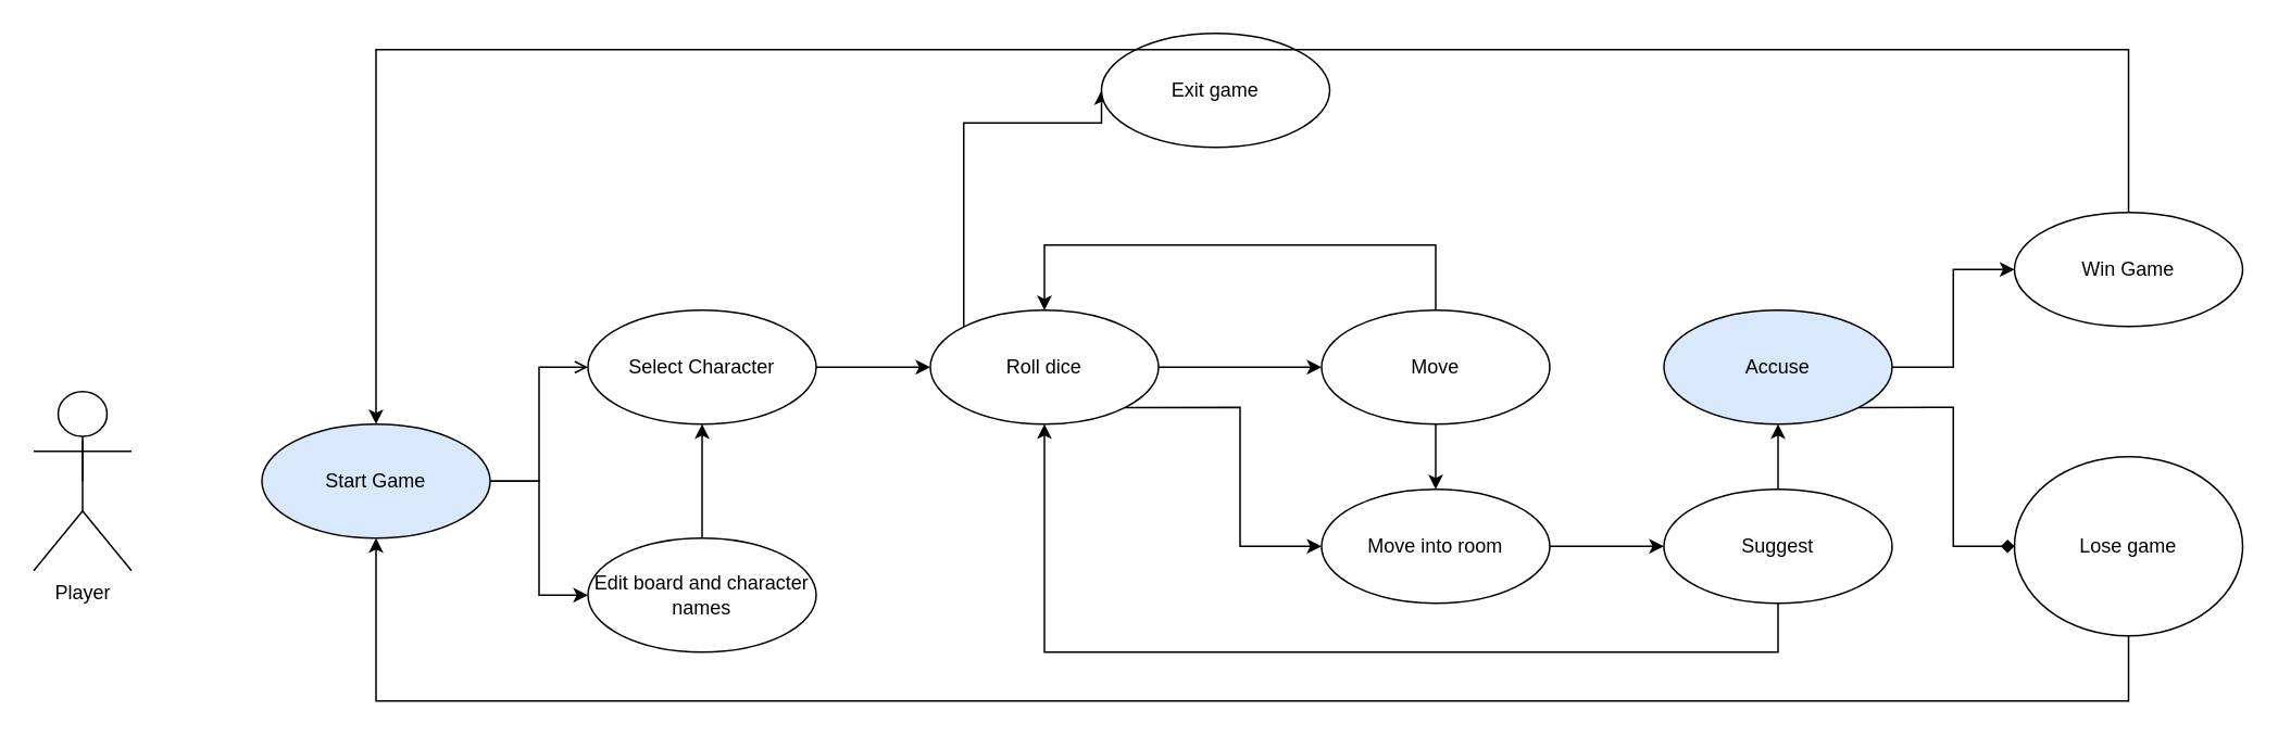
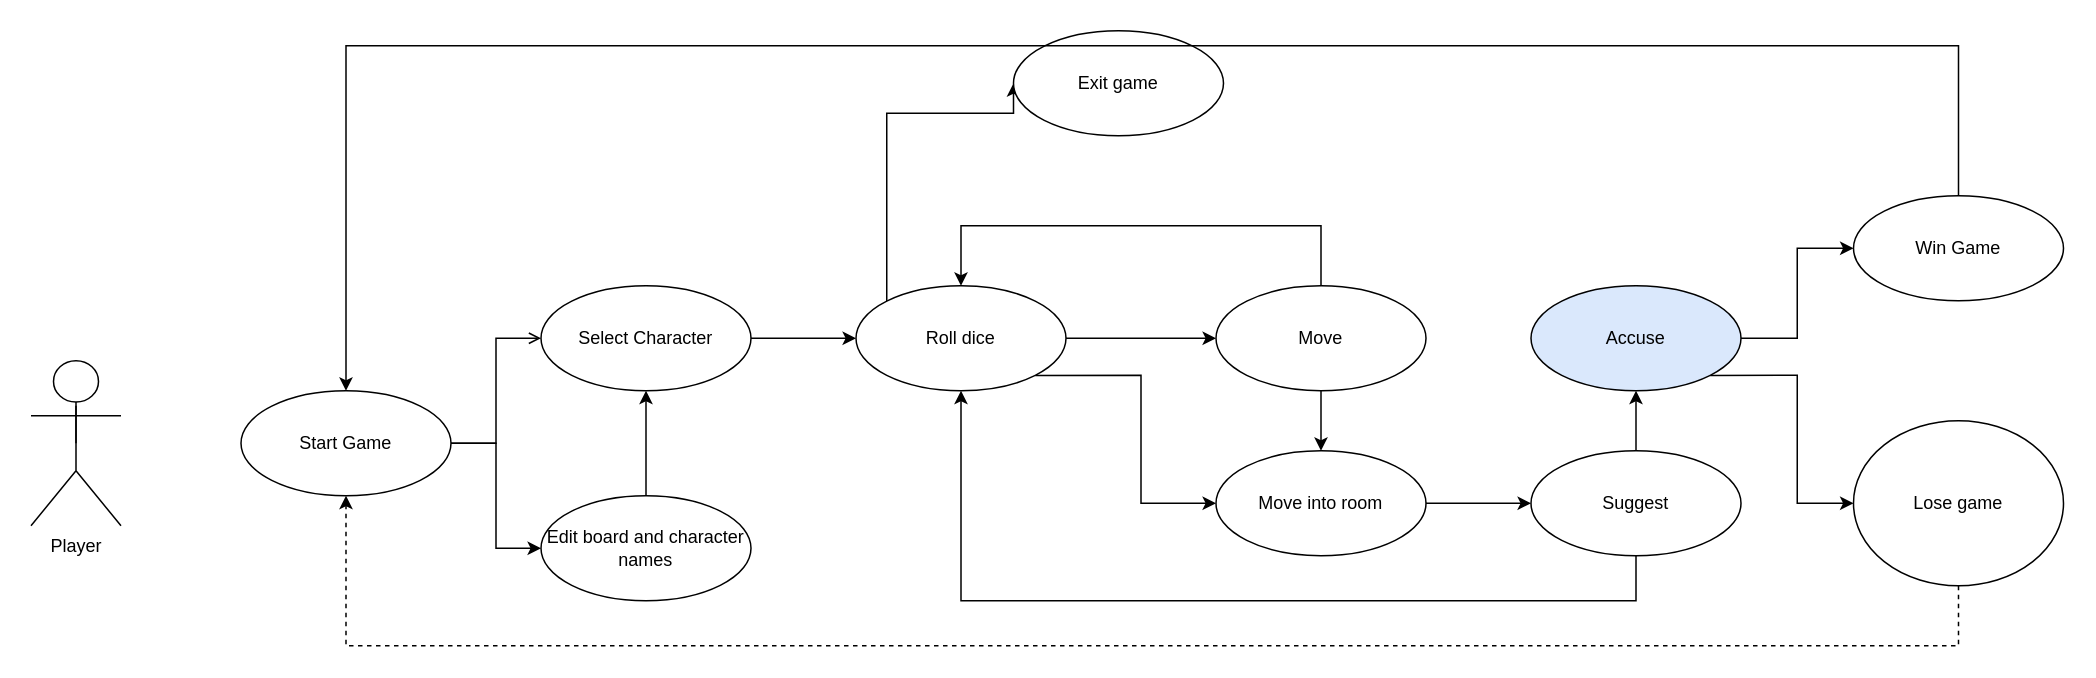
  <mxCell id="0" />
  <mxCell id="1" parent="0" />
  <mxCell id="2" value="Player" style="shape=umlActor;verticalLabelPosition=bottom;verticalAlign=top;html=1;" parent="1" vertex="1"><mxGeometry x="20" y="240" width="60" height="110" as="geometry" /></mxCell>
  <mxCell id="3" style="edgeStyle=orthogonalEdgeStyle;rounded=0;orthogonalLoop=1;jettySize=auto;html=1;entryX=0;entryY=0.5;entryDx=0;entryDy=0;endArrow=open;" parent="1" source="5" target="7" edge="1"><mxGeometry relative="1" as="geometry" /></mxCell>
  <mxCell id="4" style="edgeStyle=orthogonalEdgeStyle;rounded=0;orthogonalLoop=1;jettySize=auto;html=1;entryX=0;entryY=0.5;entryDx=0;entryDy=0;" parent="1" source="5" target="9" edge="1"><mxGeometry relative="1" as="geometry" /></mxCell>
- <mxCell id="5" value="Start Game" style="ellipse;whiteSpace=wrap;html=1;fillColor=#dae8fc;" parent="1" vertex="1"><mxGeometry x="160" y="260" width="140" height="70" as="geometry" /></mxCell>
+ <mxCell id="5" value="Start Game" style="ellipse;whiteSpace=wrap;html=1;" parent="1" vertex="1"><mxGeometry x="160" y="260" width="140" height="70" as="geometry" /></mxCell>
  <mxCell id="6" style="edgeStyle=orthogonalEdgeStyle;rounded=0;orthogonalLoop=1;jettySize=auto;html=1;entryX=0;entryY=0.5;entryDx=0;entryDy=0;" parent="1" source="7" target="13" edge="1"><mxGeometry relative="1" as="geometry" /></mxCell>
  <mxCell id="7" value="Select Character" style="ellipse;whiteSpace=wrap;html=1;" parent="1" vertex="1"><mxGeometry x="360" y="190" width="140" height="70" as="geometry" /></mxCell>
  <mxCell id="8" style="edgeStyle=orthogonalEdgeStyle;rounded=0;orthogonalLoop=1;jettySize=auto;html=1;entryX=0.5;entryY=1;entryDx=0;entryDy=0;" parent="1" source="9" target="7" edge="1"><mxGeometry relative="1" as="geometry" /></mxCell>
  <mxCell id="9" value="Edit board and character names" style="ellipse;whiteSpace=wrap;html=1;" parent="1" vertex="1"><mxGeometry x="360" y="330" width="140" height="70" as="geometry" /></mxCell>
  <mxCell id="10" style="edgeStyle=orthogonalEdgeStyle;rounded=0;orthogonalLoop=1;jettySize=auto;html=1;entryX=0;entryY=0.5;entryDx=0;entryDy=0;" parent="1" source="13" target="26" edge="1"><mxGeometry relative="1" as="geometry" /></mxCell>
  <mxCell id="11" style="edgeStyle=orthogonalEdgeStyle;rounded=0;orthogonalLoop=1;jettySize=auto;html=1;exitX=1;exitY=1;exitDx=0;exitDy=0;entryX=0;entryY=0.5;entryDx=0;entryDy=0;" parent="1" source="13" target="23" edge="1"><mxGeometry relative="1" as="geometry" /></mxCell>
  <mxCell id="12" style="edgeStyle=orthogonalEdgeStyle;rounded=0;orthogonalLoop=1;jettySize=auto;html=1;exitX=0;exitY=0;exitDx=0;exitDy=0;entryX=0;entryY=0.5;entryDx=0;entryDy=0;" edge="1" parent="1" source="13" target="17"><mxGeometry relative="1" as="geometry"><Array as="points"><mxPoint x="591" y="75" /></Array></mxGeometry></mxCell>
  <mxCell id="13" value="Roll dice" style="ellipse;whiteSpace=wrap;html=1;" parent="1" vertex="1"><mxGeometry x="570" y="190" width="140" height="70" as="geometry" /></mxCell>
  <mxCell id="14" style="edgeStyle=orthogonalEdgeStyle;rounded=0;orthogonalLoop=1;jettySize=auto;html=1;entryX=0.5;entryY=1;entryDx=0;entryDy=0;" parent="1" source="16" target="13" edge="1"><mxGeometry relative="1" as="geometry"><Array as="points"><mxPoint x="1090" y="400" /><mxPoint x="640" y="400" /></Array></mxGeometry></mxCell>
  <mxCell id="15" style="edgeStyle=orthogonalEdgeStyle;rounded=0;orthogonalLoop=1;jettySize=auto;html=1;entryX=0.5;entryY=1;entryDx=0;entryDy=0;" edge="1" parent="1" source="16" target="29"><mxGeometry relative="1" as="geometry" /></mxCell>
  <mxCell id="16" value="Suggest" style="ellipse;whiteSpace=wrap;html=1;" parent="1" vertex="1"><mxGeometry x="1020" y="300" width="140" height="70" as="geometry" /></mxCell>
  <mxCell id="17" value="Exit game" style="ellipse;whiteSpace=wrap;html=1;" parent="1" vertex="1"><mxGeometry x="675" y="20" width="140" height="70" as="geometry" /></mxCell>
  <mxCell id="18" style="edgeStyle=orthogonalEdgeStyle;rounded=0;orthogonalLoop=1;jettySize=auto;html=1;entryX=0.5;entryY=0;entryDx=0;entryDy=0;" edge="1" parent="1" source="19" target="5"><mxGeometry relative="1" as="geometry"><Array as="points"><mxPoint x="1305" y="30" /><mxPoint x="230" y="30" /></Array></mxGeometry></mxCell>
  <mxCell id="19" value="Win Game" style="ellipse;whiteSpace=wrap;html=1;" parent="1" vertex="1"><mxGeometry x="1235" y="130" width="140" height="70" as="geometry" /></mxCell>
- <mxCell id="20" style="edgeStyle=orthogonalEdgeStyle;rounded=0;orthogonalLoop=1;jettySize=auto;html=1;entryX=0.5;entryY=1;entryDx=0;entryDy=0;" edge="1" parent="1" source="21" target="5"><mxGeometry relative="1" as="geometry"><Array as="points"><mxPoint x="1305" y="430" /><mxPoint x="230" y="430" /></Array></mxGeometry></mxCell>
+ <mxCell id="20" style="edgeStyle=orthogonalEdgeStyle;rounded=0;orthogonalLoop=1;jettySize=auto;html=1;entryX=0.5;entryY=1;entryDx=0;entryDy=0;dashed=1;" edge="1" parent="1" source="21" target="5"><mxGeometry relative="1" as="geometry"><Array as="points"><mxPoint x="1305" y="430" /><mxPoint x="230" y="430" /></Array></mxGeometry></mxCell>
  <mxCell id="21" value="Lose game" style="ellipse;whiteSpace=wrap;html=1;" parent="1" vertex="1"><mxGeometry x="1235" y="280" width="140" height="110" as="geometry" /></mxCell>
  <mxCell id="22" style="edgeStyle=orthogonalEdgeStyle;rounded=0;orthogonalLoop=1;jettySize=auto;html=1;entryX=0;entryY=0.5;entryDx=0;entryDy=0;" parent="1" source="23" target="16" edge="1"><mxGeometry relative="1" as="geometry" /></mxCell>
  <mxCell id="23" value="Move into room" style="ellipse;whiteSpace=wrap;html=1;" parent="1" vertex="1"><mxGeometry x="810" y="300" width="140" height="70" as="geometry" /></mxCell>
  <mxCell id="24" style="edgeStyle=orthogonalEdgeStyle;rounded=0;orthogonalLoop=1;jettySize=auto;html=1;" parent="1" source="26" target="23" edge="1"><mxGeometry relative="1" as="geometry" /></mxCell>
  <mxCell id="25" style="edgeStyle=orthogonalEdgeStyle;rounded=0;orthogonalLoop=1;jettySize=auto;html=1;entryX=0.5;entryY=0;entryDx=0;entryDy=0;" edge="1" parent="1" source="26" target="13"><mxGeometry relative="1" as="geometry"><Array as="points"><mxPoint x="880" y="150" /><mxPoint x="640" y="150" /></Array></mxGeometry></mxCell>
  <mxCell id="26" value="Move" style="ellipse;whiteSpace=wrap;html=1;" parent="1" vertex="1"><mxGeometry x="810" y="190" width="140" height="70" as="geometry" /></mxCell>
  <mxCell id="27" style="edgeStyle=orthogonalEdgeStyle;rounded=0;orthogonalLoop=1;jettySize=auto;html=1;entryX=0;entryY=0.5;entryDx=0;entryDy=0;" parent="1" source="29" target="19" edge="1"><mxGeometry relative="1" as="geometry" /></mxCell>
- <mxCell id="28" style="edgeStyle=orthogonalEdgeStyle;rounded=0;orthogonalLoop=1;jettySize=auto;html=1;exitX=1;exitY=1;exitDx=0;exitDy=0;entryX=0;entryY=0.5;entryDx=0;entryDy=0;endArrow=diamond;" parent="1" source="29" target="21" edge="1"><mxGeometry relative="1" as="geometry" /></mxCell>
+ <mxCell id="28" style="edgeStyle=orthogonalEdgeStyle;rounded=0;orthogonalLoop=1;jettySize=auto;html=1;exitX=1;exitY=1;exitDx=0;exitDy=0;entryX=0;entryY=0.5;entryDx=0;entryDy=0;" parent="1" source="29" target="21" edge="1"><mxGeometry relative="1" as="geometry" /></mxCell>
  <mxCell id="29" value="Accuse" style="ellipse;whiteSpace=wrap;html=1;fillColor=#dae8fc;" parent="1" vertex="1"><mxGeometry x="1020" y="190" width="140" height="70" as="geometry" /></mxCell>
  <mxCell id="30" style="edgeStyle=orthogonalEdgeStyle;rounded=0;orthogonalLoop=1;jettySize=auto;html=1;exitX=0.5;exitY=0.5;exitDx=0;exitDy=0;exitPerimeter=0;endArrow=none;endFill=0;" parent="1" source="2" edge="1"><mxGeometry relative="1" as="geometry"><mxPoint x="50" y="272" as="targetPoint" /><Array as="points"><mxPoint x="50" y="270" /><mxPoint x="50" y="270" /></Array></mxGeometry></mxCell>
